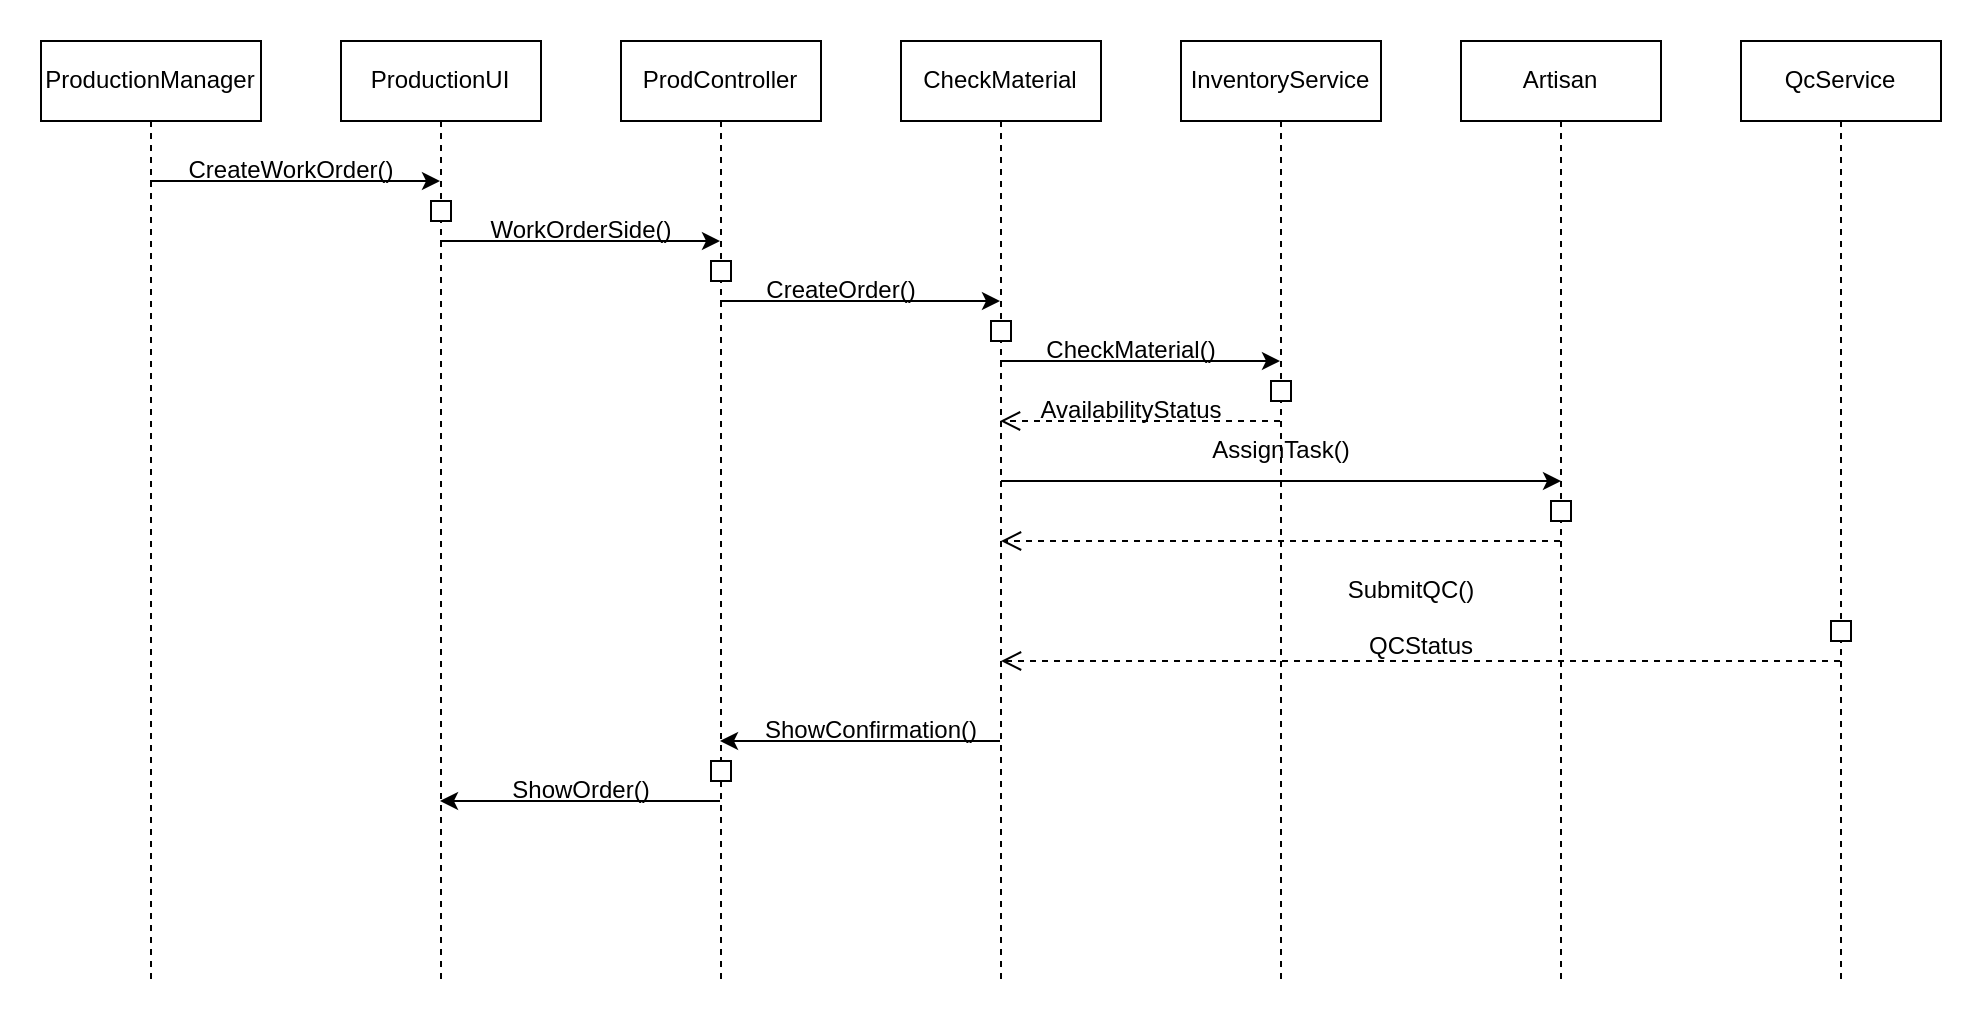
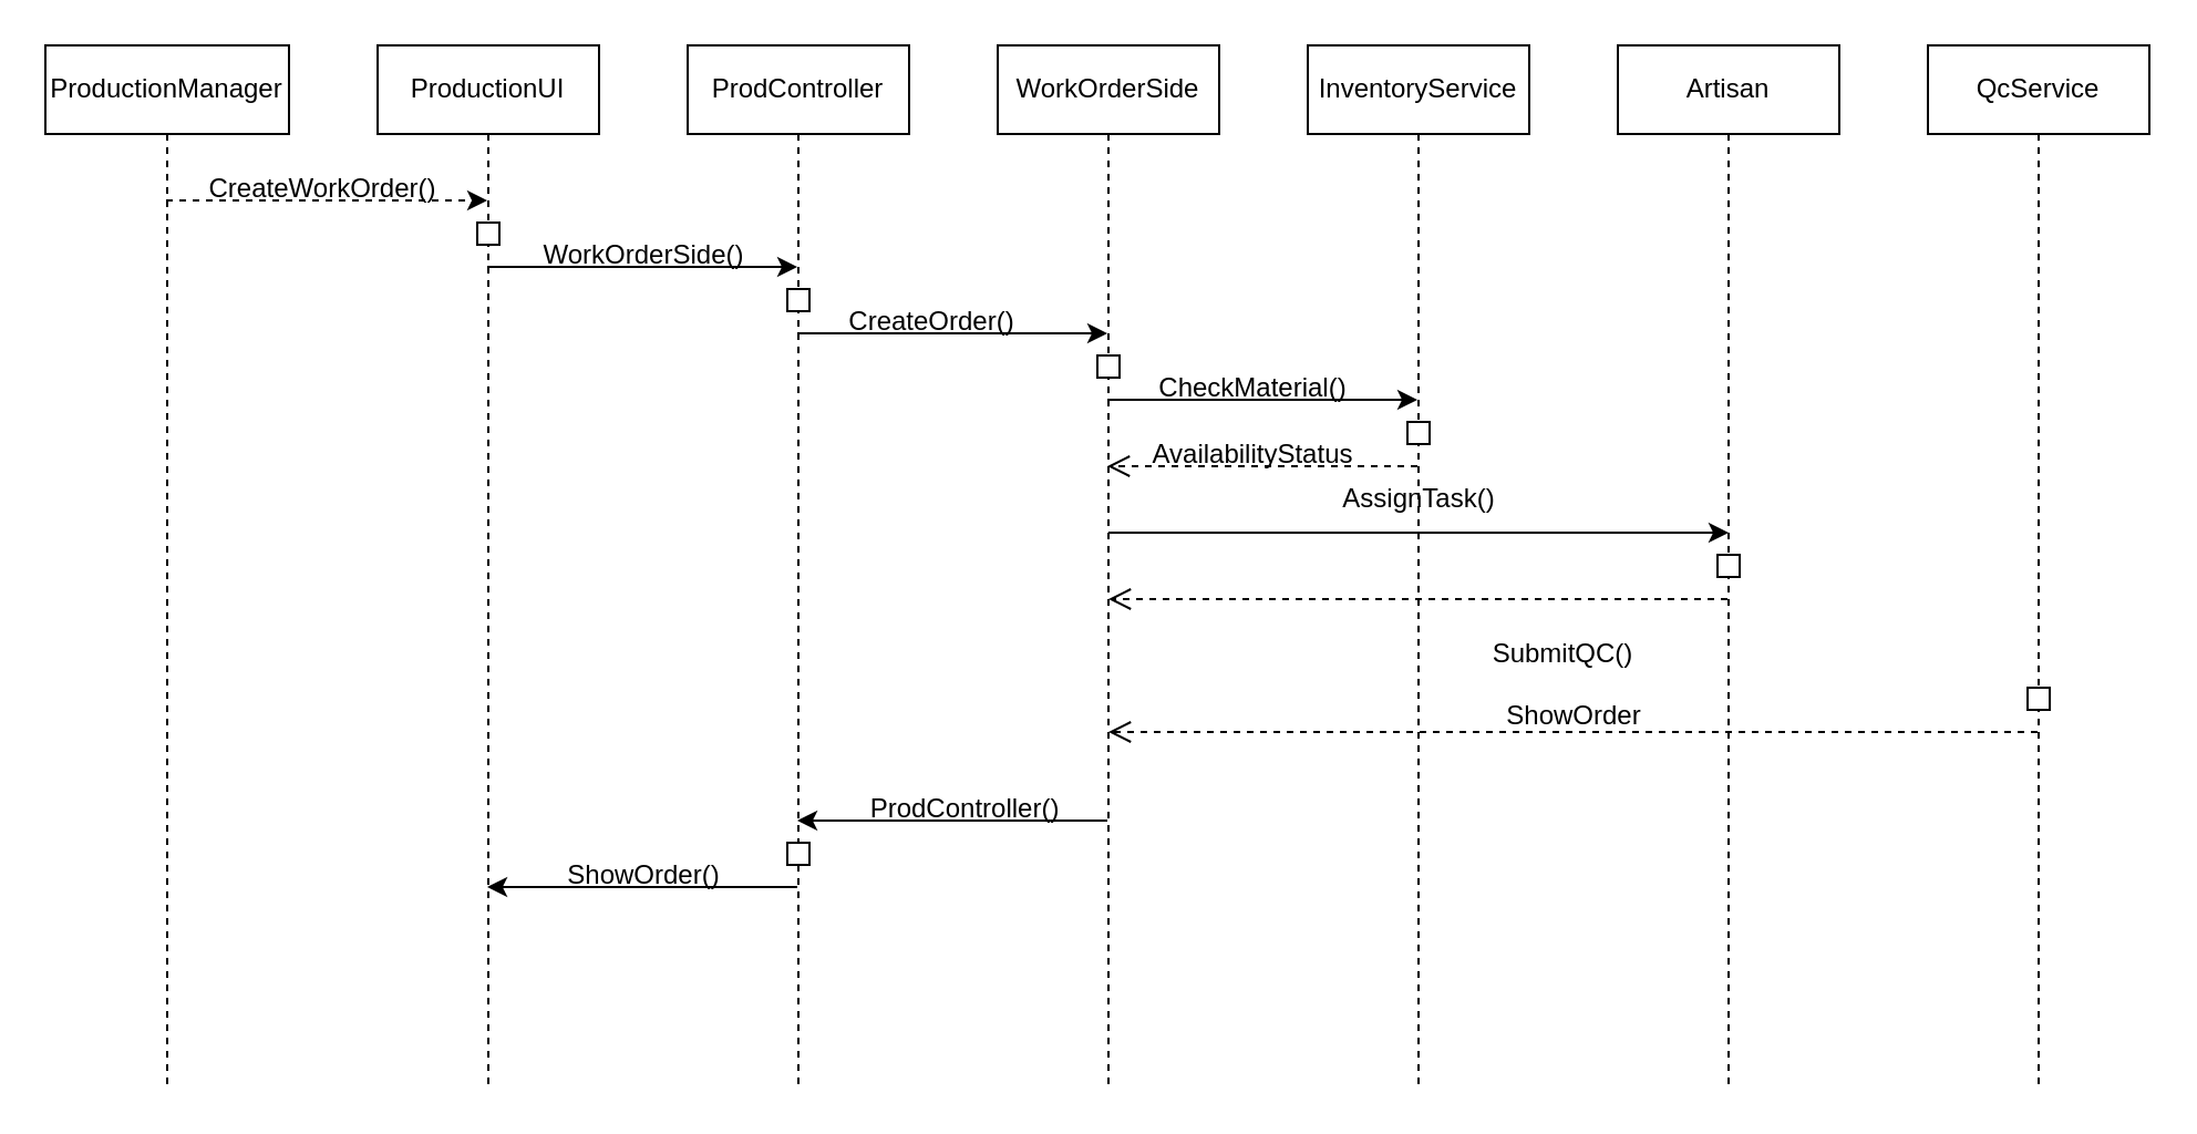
  <mxCell id="0" />
  <mxCell id="1" parent="0" />
  <mxCell id="2" value="QcService" style="shape=umlLifeline;perimeter=lifelinePerimeter;whiteSpace=wrap;html=1;container=1;dropTarget=0;collapsible=0;recursiveResize=0;outlineConnect=0;portConstraint=eastwest;newEdgeStyle={&quot;curved&quot;:0,&quot;rounded&quot;:0};" vertex="1" parent="1"><mxGeometry x="870" y="20" width="100" height="470" as="geometry" /></mxCell>
  <mxCell id="3" value="" style="html=1;points=[[0,0,0,0,5],[0,1,0,0,-5],[1,0,0,0,5],[1,1,0,0,-5]];perimeter=orthogonalPerimeter;outlineConnect=0;targetShapes=umlLifeline;portConstraint=eastwest;newEdgeStyle={&quot;curved&quot;:0,&quot;rounded&quot;:0};" vertex="1" parent="2"><mxGeometry x="45" y="290" width="10" height="10" as="geometry" /></mxCell>
  <mxCell id="4" value="Artisan" style="shape=umlLifeline;perimeter=lifelinePerimeter;whiteSpace=wrap;html=1;container=1;dropTarget=0;collapsible=0;recursiveResize=0;outlineConnect=0;portConstraint=eastwest;newEdgeStyle={&quot;curved&quot;:0,&quot;rounded&quot;:0};" vertex="1" parent="1"><mxGeometry x="730" y="20" width="100" height="470" as="geometry" /></mxCell>
  <mxCell id="5" value="" style="html=1;points=[[0,0,0,0,5],[0,1,0,0,-5],[1,0,0,0,5],[1,1,0,0,-5]];perimeter=orthogonalPerimeter;outlineConnect=0;targetShapes=umlLifeline;portConstraint=eastwest;newEdgeStyle={&quot;curved&quot;:0,&quot;rounded&quot;:0};" vertex="1" parent="4"><mxGeometry x="45" y="230" width="10" height="10" as="geometry" /></mxCell>
  <mxCell id="6" value="InventoryService" style="shape=umlLifeline;perimeter=lifelinePerimeter;whiteSpace=wrap;html=1;container=1;dropTarget=0;collapsible=0;recursiveResize=0;outlineConnect=0;portConstraint=eastwest;newEdgeStyle={&quot;curved&quot;:0,&quot;rounded&quot;:0};" vertex="1" parent="1"><mxGeometry x="590" y="20" width="100" height="470" as="geometry" /></mxCell>
  <mxCell id="7" value="" style="html=1;points=[[0,0,0,0,5],[0,1,0,0,-5],[1,0,0,0,5],[1,1,0,0,-5]];perimeter=orthogonalPerimeter;outlineConnect=0;targetShapes=umlLifeline;portConstraint=eastwest;newEdgeStyle={&quot;curved&quot;:0,&quot;rounded&quot;:0};" vertex="1" parent="6"><mxGeometry x="45" y="170" width="10" height="10" as="geometry" /></mxCell>
  <mxCell id="8" style="edgeStyle=orthogonalEdgeStyle;rounded=0;orthogonalLoop=1;jettySize=auto;html=1;curved=0;" edge="1" parent="1" source="11" target="6"><mxGeometry relative="1" as="geometry"><Array as="points"><mxPoint x="570" y="180" /><mxPoint x="570" y="180" /></Array></mxGeometry></mxCell>
  <mxCell id="9" style="edgeStyle=orthogonalEdgeStyle;rounded=0;orthogonalLoop=1;jettySize=auto;html=1;curved=0;" edge="1" parent="1"><mxGeometry relative="1" as="geometry"><mxPoint x="500" y="240" as="sourcePoint" /><mxPoint x="780" y="240" as="targetPoint" /><Array as="points"><mxPoint x="640.5" y="240" /><mxPoint x="640.5" y="240" /></Array></mxGeometry></mxCell>
  <mxCell id="10" style="edgeStyle=orthogonalEdgeStyle;rounded=0;orthogonalLoop=1;jettySize=auto;html=1;curved=0;" edge="1" parent="1" source="11" target="15"><mxGeometry relative="1" as="geometry"><Array as="points"><mxPoint x="440" y="370" /><mxPoint x="440" y="370" /></Array></mxGeometry></mxCell>
- <mxCell id="11" value="CheckMaterial" style="shape=umlLifeline;perimeter=lifelinePerimeter;whiteSpace=wrap;html=1;container=1;dropTarget=0;collapsible=0;recursiveResize=0;outlineConnect=0;portConstraint=eastwest;newEdgeStyle={&quot;curved&quot;:0,&quot;rounded&quot;:0};" vertex="1" parent="1"><mxGeometry x="450" y="20" width="100" height="470" as="geometry" /></mxCell>
+ <mxCell id="11" value="WorkOrderSide" style="shape=umlLifeline;perimeter=lifelinePerimeter;whiteSpace=wrap;html=1;container=1;dropTarget=0;collapsible=0;recursiveResize=0;outlineConnect=0;portConstraint=eastwest;newEdgeStyle={&quot;curved&quot;:0,&quot;rounded&quot;:0};" vertex="1" parent="1"><mxGeometry x="450" y="20" width="100" height="470" as="geometry" /></mxCell>
  <mxCell id="12" value="" style="html=1;points=[[0,0,0,0,5],[0,1,0,0,-5],[1,0,0,0,5],[1,1,0,0,-5]];perimeter=orthogonalPerimeter;outlineConnect=0;targetShapes=umlLifeline;portConstraint=eastwest;newEdgeStyle={&quot;curved&quot;:0,&quot;rounded&quot;:0};" vertex="1" parent="11"><mxGeometry x="45" y="140" width="10" height="10" as="geometry" /></mxCell>
  <mxCell id="13" style="edgeStyle=orthogonalEdgeStyle;rounded=0;orthogonalLoop=1;jettySize=auto;html=1;curved=0;" edge="1" parent="1" source="15" target="11"><mxGeometry relative="1" as="geometry"><Array as="points"><mxPoint x="440" y="150" /><mxPoint x="440" y="150" /></Array></mxGeometry></mxCell>
  <mxCell id="14" style="edgeStyle=orthogonalEdgeStyle;rounded=0;orthogonalLoop=1;jettySize=auto;html=1;curved=0;" edge="1" parent="1" source="15" target="19"><mxGeometry relative="1" as="geometry"><Array as="points"><mxPoint x="300" y="400" /><mxPoint x="300" y="400" /></Array></mxGeometry></mxCell>
  <mxCell id="15" value="ProdController" style="shape=umlLifeline;perimeter=lifelinePerimeter;whiteSpace=wrap;html=1;container=1;dropTarget=0;collapsible=0;recursiveResize=0;outlineConnect=0;portConstraint=eastwest;newEdgeStyle={&quot;curved&quot;:0,&quot;rounded&quot;:0};" vertex="1" parent="1"><mxGeometry x="310" y="20" width="100" height="470" as="geometry" /></mxCell>
  <mxCell id="16" value="" style="html=1;points=[[0,0,0,0,5],[0,1,0,0,-5],[1,0,0,0,5],[1,1,0,0,-5]];perimeter=orthogonalPerimeter;outlineConnect=0;targetShapes=umlLifeline;portConstraint=eastwest;newEdgeStyle={&quot;curved&quot;:0,&quot;rounded&quot;:0};" vertex="1" parent="15"><mxGeometry x="45" y="110" width="10" height="10" as="geometry" /></mxCell>
  <mxCell id="17" value="" style="html=1;points=[[0,0,0,0,5],[0,1,0,0,-5],[1,0,0,0,5],[1,1,0,0,-5]];perimeter=orthogonalPerimeter;outlineConnect=0;targetShapes=umlLifeline;portConstraint=eastwest;newEdgeStyle={&quot;curved&quot;:0,&quot;rounded&quot;:0};" vertex="1" parent="15"><mxGeometry x="45" y="360" width="10" height="10" as="geometry" /></mxCell>
  <mxCell id="18" style="edgeStyle=orthogonalEdgeStyle;rounded=0;orthogonalLoop=1;jettySize=auto;html=1;curved=0;" edge="1" parent="1" source="19" target="15"><mxGeometry relative="1" as="geometry"><Array as="points"><mxPoint x="300" y="120" /><mxPoint x="300" y="120" /></Array></mxGeometry></mxCell>
  <mxCell id="19" value="ProductionUI" style="shape=umlLifeline;perimeter=lifelinePerimeter;whiteSpace=wrap;html=1;container=1;dropTarget=0;collapsible=0;recursiveResize=0;outlineConnect=0;portConstraint=eastwest;newEdgeStyle={&quot;curved&quot;:0,&quot;rounded&quot;:0};size=40;" vertex="1" parent="1"><mxGeometry x="170" y="20" width="100" height="470" as="geometry" /></mxCell>
  <mxCell id="20" value="" style="html=1;points=[[0,0,0,0,5],[0,1,0,0,-5],[1,0,0,0,5],[1,1,0,0,-5]];perimeter=orthogonalPerimeter;outlineConnect=0;targetShapes=umlLifeline;portConstraint=eastwest;newEdgeStyle={&quot;curved&quot;:0,&quot;rounded&quot;:0};" vertex="1" parent="19"><mxGeometry x="45" y="80" width="10" height="10" as="geometry" /></mxCell>
- <mxCell id="21" style="edgeStyle=orthogonalEdgeStyle;rounded=0;orthogonalLoop=1;jettySize=auto;html=1;curved=0;" edge="1" parent="1" source="22" target="19"><mxGeometry relative="1" as="geometry"><Array as="points"><mxPoint x="150" y="90" /><mxPoint x="150" y="90" /></Array></mxGeometry></mxCell>
+ <mxCell id="21" style="edgeStyle=orthogonalEdgeStyle;rounded=0;orthogonalLoop=1;jettySize=auto;html=1;curved=0;dashed=1;" edge="1" parent="1" source="22" target="19"><mxGeometry relative="1" as="geometry"><Array as="points"><mxPoint x="150" y="90" /><mxPoint x="150" y="90" /></Array></mxGeometry></mxCell>
  <mxCell id="22" value="ProductionManager" style="shape=umlLifeline;perimeter=lifelinePerimeter;whiteSpace=wrap;html=1;container=1;dropTarget=0;collapsible=0;recursiveResize=0;outlineConnect=0;portConstraint=eastwest;newEdgeStyle={&quot;curved&quot;:0,&quot;rounded&quot;:0};" vertex="1" parent="1"><mxGeometry x="20" y="20" width="110" height="470" as="geometry" /></mxCell>
  <mxCell id="23" value="" style="html=1;verticalAlign=bottom;endArrow=open;dashed=1;endSize=8;curved=0;rounded=0;" edge="1" parent="1" source="6" target="11"><mxGeometry relative="1" as="geometry"><mxPoint x="620" y="210" as="sourcePoint" /><mxPoint x="540" y="210" as="targetPoint" /><Array as="points"><mxPoint x="570" y="210" /></Array></mxGeometry></mxCell>
  <mxCell id="24" value="" style="html=1;verticalAlign=bottom;endArrow=open;dashed=1;endSize=8;curved=0;rounded=0;" edge="1" parent="1" source="4"><mxGeometry x="0.002" relative="1" as="geometry"><mxPoint x="580" y="270" as="sourcePoint" /><mxPoint x="500" y="270" as="targetPoint" /><mxPoint as="offset" /></mxGeometry></mxCell>
  <mxCell id="25" value="" style="html=1;verticalAlign=bottom;endArrow=open;dashed=1;endSize=8;curved=0;rounded=0;" edge="1" parent="1" source="2"><mxGeometry relative="1" as="geometry"><mxPoint x="580" y="330" as="sourcePoint" /><mxPoint x="500" y="330" as="targetPoint" /></mxGeometry></mxCell>
  <mxCell id="26" value="CreateWorkOrder()" style="text;html=1;align=center;verticalAlign=middle;resizable=0;points=[];autosize=1;strokeColor=none;fillColor=none;" vertex="1" parent="1"><mxGeometry x="80" y="70" width="130" height="30" as="geometry" /></mxCell>
  <mxCell id="27" value="WorkOrderSide()" style="text;html=1;align=center;verticalAlign=middle;resizable=0;points=[];autosize=1;strokeColor=none;fillColor=none;" vertex="1" parent="1"><mxGeometry x="225" y="100" width="130" height="30" as="geometry" /></mxCell>
  <mxCell id="28" value="CreateOrder()" style="text;html=1;align=center;verticalAlign=middle;resizable=0;points=[];autosize=1;strokeColor=none;fillColor=none;" vertex="1" parent="1"><mxGeometry x="370" y="130" width="100" height="30" as="geometry" /></mxCell>
  <mxCell id="29" value="CheckMaterial()" style="text;html=1;align=center;verticalAlign=middle;resizable=0;points=[];autosize=1;strokeColor=none;fillColor=none;" vertex="1" parent="1"><mxGeometry x="510" y="160" width="110" height="30" as="geometry" /></mxCell>
  <mxCell id="30" value="AssignTask()" style="text;html=1;align=center;verticalAlign=middle;resizable=0;points=[];autosize=1;strokeColor=none;fillColor=none;" vertex="1" parent="1"><mxGeometry x="595" y="210" width="90" height="30" as="geometry" /></mxCell>
  <mxCell id="31" value="SubmitQC()" style="text;html=1;align=center;verticalAlign=middle;resizable=0;points=[];autosize=1;strokeColor=none;fillColor=none;" vertex="1" parent="1"><mxGeometry x="660" y="280" width="90" height="30" as="geometry" /></mxCell>
  <mxCell id="32" value="AvailabilityStatus" style="text;html=1;align=center;verticalAlign=middle;resizable=0;points=[];autosize=1;strokeColor=none;fillColor=none;" vertex="1" parent="1"><mxGeometry x="510" y="190" width="110" height="30" as="geometry" /></mxCell>
- <mxCell id="33" value="QCStatus" style="text;html=1;align=center;verticalAlign=middle;resizable=0;points=[];autosize=1;strokeColor=none;fillColor=none;" vertex="1" parent="1"><mxGeometry x="670" y="308" width="80" height="30" as="geometry" /></mxCell>
- <mxCell id="34" value="ShowConfirmation()" style="text;html=1;align=center;verticalAlign=middle;resizable=0;points=[];autosize=1;strokeColor=none;fillColor=none;" vertex="1" parent="1"><mxGeometry x="370" y="350" width="130" height="30" as="geometry" /></mxCell>
+ <mxCell id="33" value="ShowOrder" style="text;html=1;align=center;verticalAlign=middle;resizable=0;points=[];autosize=1;strokeColor=none;fillColor=none;" vertex="1" parent="1"><mxGeometry x="670" y="308" width="80" height="30" as="geometry" /></mxCell>
+ <mxCell id="34" value="ProdController()" style="text;html=1;align=center;verticalAlign=middle;resizable=0;points=[];autosize=1;strokeColor=none;fillColor=none;" vertex="1" parent="1"><mxGeometry x="370" y="350" width="130" height="30" as="geometry" /></mxCell>
  <mxCell id="35" value="ShowOrder()" style="text;html=1;align=center;verticalAlign=middle;resizable=0;points=[];autosize=1;strokeColor=none;fillColor=none;" vertex="1" parent="1"><mxGeometry x="245" y="380" width="90" height="30" as="geometry" /></mxCell>
